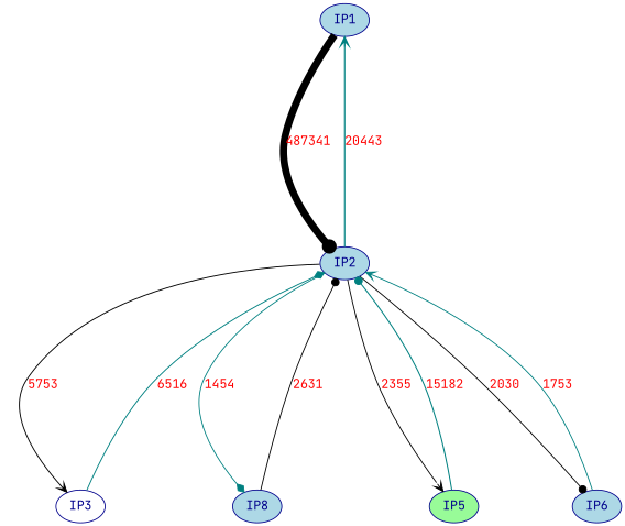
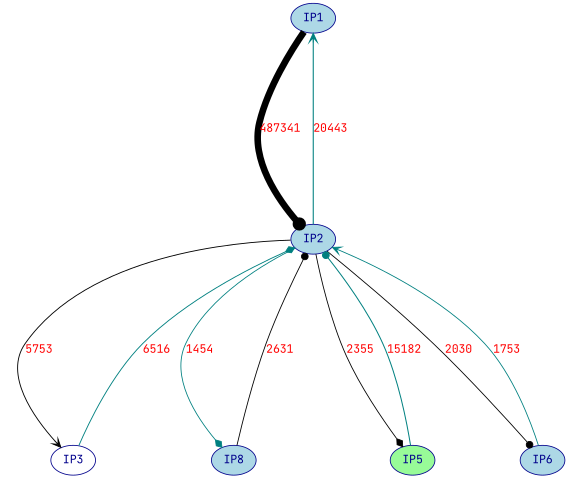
  digraph {
    fontname="JetBrains Mono"
    nodesep=0.8
    ranksep=3
    node [color=darkblue fillcolor=lightblue fontcolor=darkblue fontname="JetBrains Mono" style=filled]
    edge [arrowhead=dot color=black fontcolor=red fontname="JetBrains Mono" labeldistance=0]
    n1 [label=IP1]
    n2 [label=IP2]
    n3 [fillcolor=white label=IP3]
    n4 [label=IP8]
    n5 [fillcolor=palegreen label=IP5]
    n6 [label=IP6]
    n1 -> n2 [label=487341 penwidth=8.0]
    n2 -> n1 [arrowhead=vee color=teal label=20443 penwidth=1.2936362834237218]
    n2 -> n3 [arrowhead=vee label=5753 penwidth=1.0826341309268048]
    n2 -> n4 [arrowhead=diamond color=teal label=1454 penwidth=1.020884760362867]
-   n2 -> n5 [arrowhead=vee label=2355 penwidth=1.0338264172314662]
+   n2 -> n5 [arrowhead=diamond label=2355 penwidth=1.0338264172314662]
    n2 -> n6 [label=2030 penwidth=1.0291582280169327]
    n3 -> n2 [arrowhead=diamond color=teal label=6516 penwidth=1.0935936028366176]
    n4 -> n2 [label=2631 penwidth=1.0377907871490393]
    n5 -> n2 [color=teal label=15182 penwidth=1.2180690727847647]
    n6 -> n2 [arrowhead=vee color=teal label=1753 penwidth=1.025179494440238]
  }
